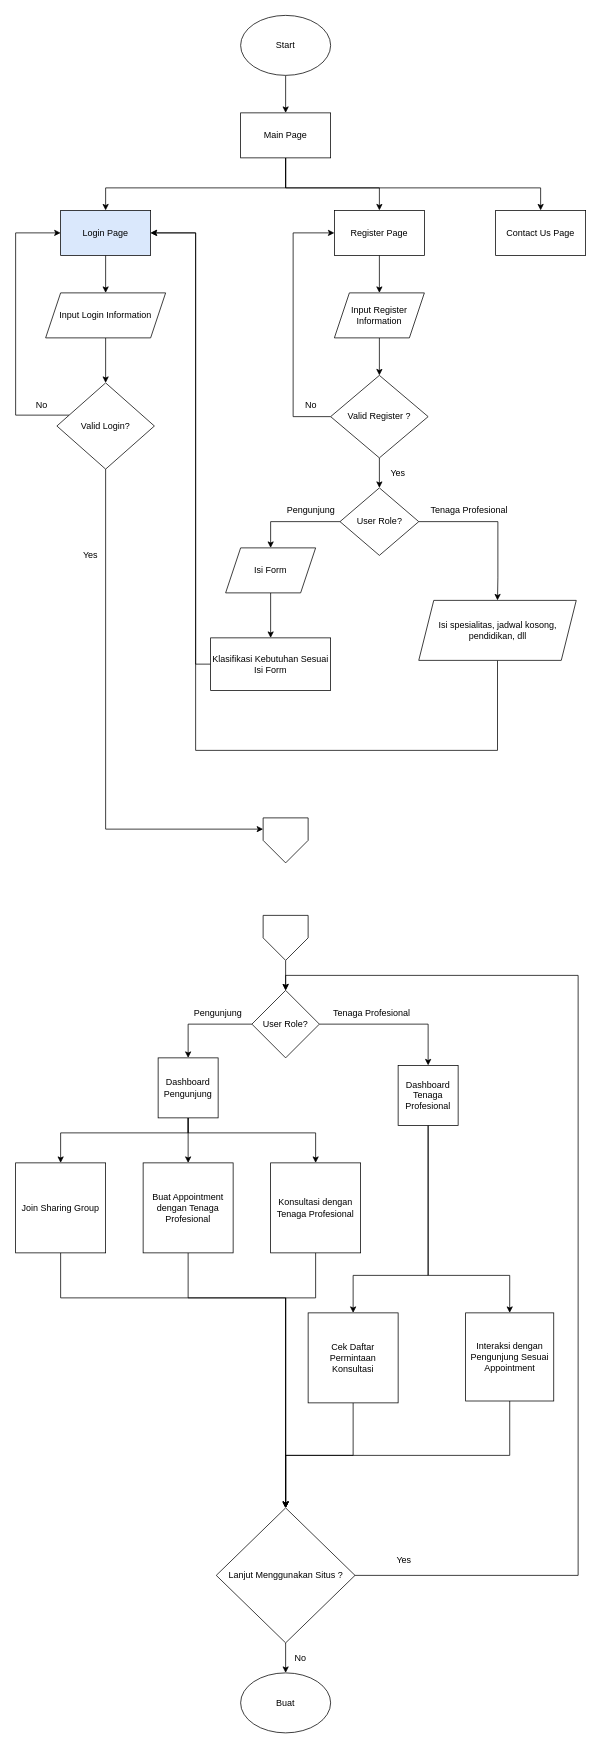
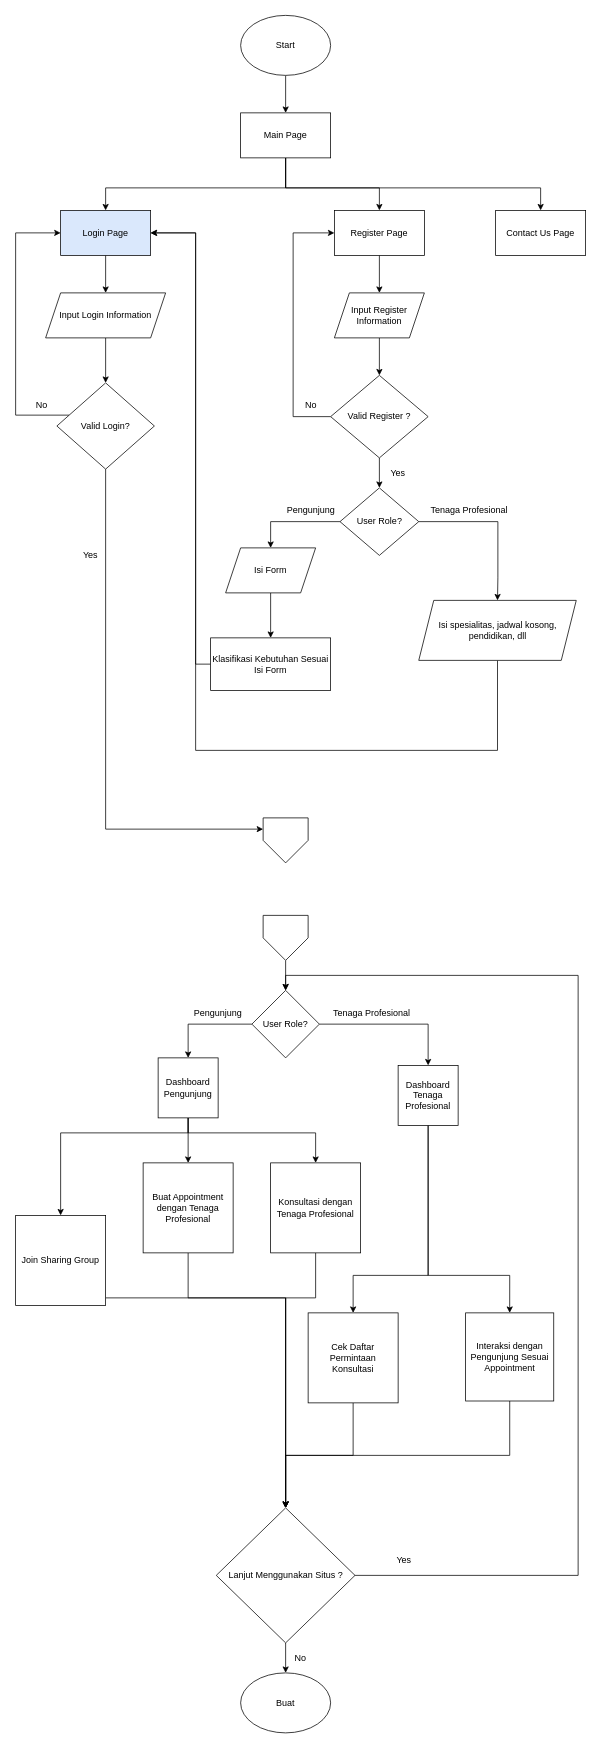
  <mxCell id="0" />
  <mxCell id="1" parent="0" />
  <mxCell id="2" style="edgeStyle=orthogonalEdgeStyle;rounded=0;orthogonalLoop=1;jettySize=auto;html=1;" parent="1" source="3" target="7" edge="1"><mxGeometry relative="1" as="geometry" /></mxCell>
  <mxCell id="3" value="Start" style="ellipse;whiteSpace=wrap;html=1;" parent="1" vertex="1"><mxGeometry x="320" y="20" width="120" height="80" as="geometry" /></mxCell>
  <mxCell id="4" style="edgeStyle=orthogonalEdgeStyle;rounded=0;orthogonalLoop=1;jettySize=auto;html=1;entryX=0.5;entryY=0;entryDx=0;entryDy=0;" parent="1" source="7" target="12" edge="1"><mxGeometry relative="1" as="geometry"><Array as="points"><mxPoint x="380" y="250" /><mxPoint x="720" y="250" /></Array></mxGeometry></mxCell>
  <mxCell id="5" style="edgeStyle=orthogonalEdgeStyle;rounded=0;orthogonalLoop=1;jettySize=auto;html=1;" parent="1" source="7" target="11" edge="1"><mxGeometry relative="1" as="geometry"><Array as="points"><mxPoint x="380" y="250" /><mxPoint x="505" y="250" /></Array></mxGeometry></mxCell>
  <mxCell id="6" style="edgeStyle=orthogonalEdgeStyle;rounded=0;orthogonalLoop=1;jettySize=auto;html=1;entryX=0.5;entryY=0;entryDx=0;entryDy=0;" parent="1" source="7" target="9" edge="1"><mxGeometry relative="1" as="geometry"><Array as="points"><mxPoint x="380" y="250" /><mxPoint x="140" y="250" /></Array></mxGeometry></mxCell>
  <mxCell id="7" value="Main Page" style="rounded=0;whiteSpace=wrap;html=1;" parent="1" vertex="1"><mxGeometry x="320" y="150" width="120" height="60" as="geometry" /></mxCell>
  <mxCell id="8" style="edgeStyle=orthogonalEdgeStyle;rounded=0;orthogonalLoop=1;jettySize=auto;html=1;" parent="1" source="9" target="23" edge="1"><mxGeometry relative="1" as="geometry" /></mxCell>
  <mxCell id="9" value="Login Page" style="rounded=0;whiteSpace=wrap;html=1;fillColor=#dae8fc;" parent="1" vertex="1"><mxGeometry x="80" y="280" width="120" height="60" as="geometry" /></mxCell>
  <mxCell id="10" style="edgeStyle=orthogonalEdgeStyle;rounded=0;orthogonalLoop=1;jettySize=auto;html=1;" parent="1" source="11" target="14" edge="1"><mxGeometry relative="1" as="geometry" /></mxCell>
  <mxCell id="11" value="Register Page" style="rounded=0;whiteSpace=wrap;html=1;" parent="1" vertex="1"><mxGeometry x="445" y="280" width="120" height="60" as="geometry" /></mxCell>
  <mxCell id="12" value="Contact Us Page" style="rounded=0;whiteSpace=wrap;html=1;" parent="1" vertex="1"><mxGeometry x="660" y="280" width="120" height="60" as="geometry" /></mxCell>
  <mxCell id="13" style="edgeStyle=orthogonalEdgeStyle;rounded=0;orthogonalLoop=1;jettySize=auto;html=1;entryX=0.5;entryY=0;entryDx=0;entryDy=0;" parent="1" source="14" target="17" edge="1"><mxGeometry relative="1" as="geometry" /></mxCell>
  <mxCell id="14" value="Input Register Information" style="shape=parallelogram;perimeter=parallelogramPerimeter;whiteSpace=wrap;html=1;fixedSize=1;" parent="1" vertex="1"><mxGeometry x="445" y="390" width="120" height="60" as="geometry" /></mxCell>
  <mxCell id="15" style="edgeStyle=orthogonalEdgeStyle;rounded=0;orthogonalLoop=1;jettySize=auto;html=1;entryX=0;entryY=0.5;entryDx=0;entryDy=0;" parent="1" source="17" target="11" edge="1"><mxGeometry relative="1" as="geometry"><Array as="points"><mxPoint x="390" y="555" /><mxPoint x="390" y="310" /></Array></mxGeometry></mxCell>
  <mxCell id="16" style="edgeStyle=orthogonalEdgeStyle;rounded=0;orthogonalLoop=1;jettySize=auto;html=1;" parent="1" source="17" target="29" edge="1"><mxGeometry relative="1" as="geometry" /></mxCell>
  <mxCell id="17" value="Valid Register ?" style="rhombus;whiteSpace=wrap;html=1;" parent="1" vertex="1"><mxGeometry x="440" y="500" width="130" height="110" as="geometry" /></mxCell>
  <mxCell id="18" style="edgeStyle=orthogonalEdgeStyle;rounded=0;orthogonalLoop=1;jettySize=auto;html=1;entryX=0.5;entryY=0;entryDx=0;entryDy=0;" parent="1" source="19" target="21" edge="1"><mxGeometry relative="1" as="geometry" /></mxCell>
  <mxCell id="19" value="Isi Form" style="shape=parallelogram;perimeter=parallelogramPerimeter;whiteSpace=wrap;html=1;fixedSize=1;" parent="1" vertex="1"><mxGeometry x="300" y="730" width="120" height="60" as="geometry" /></mxCell>
  <mxCell id="20" style="edgeStyle=orthogonalEdgeStyle;rounded=0;orthogonalLoop=1;jettySize=auto;html=1;entryX=1;entryY=0.5;entryDx=0;entryDy=0;" parent="1" source="21" target="9" edge="1"><mxGeometry relative="1" as="geometry"><Array as="points"><mxPoint x="260" y="885" /><mxPoint x="260" y="310" /></Array></mxGeometry></mxCell>
  <mxCell id="21" value="Klasifikasi Kebutuhan Sesuai Isi Form" style="rounded=0;whiteSpace=wrap;html=1;" parent="1" vertex="1"><mxGeometry x="280" y="850" width="160" height="70" as="geometry" /></mxCell>
  <mxCell id="22" style="edgeStyle=orthogonalEdgeStyle;rounded=0;orthogonalLoop=1;jettySize=auto;html=1;" parent="1" source="23" target="26" edge="1"><mxGeometry relative="1" as="geometry" /></mxCell>
  <mxCell id="23" value="Input Login Information" style="shape=parallelogram;perimeter=parallelogramPerimeter;whiteSpace=wrap;html=1;fixedSize=1;" parent="1" vertex="1"><mxGeometry x="60" y="390" width="160" height="60" as="geometry" /></mxCell>
  <mxCell id="24" style="edgeStyle=orthogonalEdgeStyle;rounded=0;orthogonalLoop=1;jettySize=auto;html=1;entryX=0;entryY=0.5;entryDx=0;entryDy=0;" parent="1" source="26" target="9" edge="1"><mxGeometry relative="1" as="geometry"><Array as="points"><mxPoint x="130" y="553" /><mxPoint x="20" y="553" /><mxPoint x="20" y="310" /></Array></mxGeometry></mxCell>
  <mxCell id="25" style="edgeStyle=orthogonalEdgeStyle;rounded=0;orthogonalLoop=1;jettySize=auto;html=1;entryX=0;entryY=0.25;entryDx=0;entryDy=0;" parent="1" source="26" target="32" edge="1"><mxGeometry relative="1" as="geometry"><Array as="points"><mxPoint x="140" y="1105" /></Array></mxGeometry></mxCell>
  <mxCell id="26" value="Valid Login?" style="rhombus;whiteSpace=wrap;html=1;" parent="1" vertex="1"><mxGeometry x="75" y="510" width="130" height="115" as="geometry" /></mxCell>
  <mxCell id="27" style="edgeStyle=orthogonalEdgeStyle;rounded=0;orthogonalLoop=1;jettySize=auto;html=1;entryX=0.5;entryY=0;entryDx=0;entryDy=0;" parent="1" source="29" target="19" edge="1"><mxGeometry relative="1" as="geometry" /></mxCell>
  <mxCell id="28" style="edgeStyle=orthogonalEdgeStyle;rounded=0;orthogonalLoop=1;jettySize=auto;html=1;entryX=0.5;entryY=0;entryDx=0;entryDy=0;" parent="1" source="29" target="31" edge="1"><mxGeometry relative="1" as="geometry"><Array as="points"><mxPoint x="663" y="695" /><mxPoint x="663" y="770" /></Array></mxGeometry></mxCell>
  <mxCell id="29" value="User Role?" style="rhombus;whiteSpace=wrap;html=1;" parent="1" vertex="1"><mxGeometry x="452.5" y="650" width="105" height="90" as="geometry" /></mxCell>
  <mxCell id="30" style="edgeStyle=orthogonalEdgeStyle;rounded=0;orthogonalLoop=1;jettySize=auto;html=1;entryX=1;entryY=0.5;entryDx=0;entryDy=0;" parent="1" source="31" target="9" edge="1"><mxGeometry relative="1" as="geometry"><Array as="points"><mxPoint x="662" y="1000" /><mxPoint x="260" y="1000" /><mxPoint x="260" y="310" /></Array></mxGeometry></mxCell>
  <mxCell id="31" value="Isi spesialitas, jadwal kosong, pendidikan, dll" style="shape=parallelogram;perimeter=parallelogramPerimeter;whiteSpace=wrap;html=1;fixedSize=1;" parent="1" vertex="1"><mxGeometry x="557.5" y="800" width="210" height="80" as="geometry" /></mxCell>
  <mxCell id="32" value="" style="verticalLabelPosition=bottom;verticalAlign=top;html=1;shape=offPageConnector;rounded=0;size=0.5;" parent="1" vertex="1"><mxGeometry x="350" y="1090" width="60" height="60" as="geometry" /></mxCell>
  <mxCell id="33" style="edgeStyle=orthogonalEdgeStyle;rounded=0;orthogonalLoop=1;jettySize=auto;html=1;" parent="1" source="34" target="37" edge="1"><mxGeometry relative="1" as="geometry" /></mxCell>
  <mxCell id="34" value="" style="verticalLabelPosition=bottom;verticalAlign=top;html=1;shape=offPageConnector;rounded=0;size=0.5;" parent="1" vertex="1"><mxGeometry x="350" y="1220" width="60" height="60" as="geometry" /></mxCell>
  <mxCell id="35" style="edgeStyle=orthogonalEdgeStyle;rounded=0;orthogonalLoop=1;jettySize=auto;html=1;entryX=0.5;entryY=0;entryDx=0;entryDy=0;" parent="1" source="37" target="41" edge="1"><mxGeometry relative="1" as="geometry" /></mxCell>
  <mxCell id="36" style="edgeStyle=orthogonalEdgeStyle;rounded=0;orthogonalLoop=1;jettySize=auto;html=1;entryX=0.5;entryY=0;entryDx=0;entryDy=0;" parent="1" source="37" target="44" edge="1"><mxGeometry relative="1" as="geometry" /></mxCell>
  <mxCell id="37" value="User Role?" style="rhombus;whiteSpace=wrap;html=1;" parent="1" vertex="1"><mxGeometry x="335" y="1320" width="90" height="90" as="geometry" /></mxCell>
  <mxCell id="38" style="edgeStyle=orthogonalEdgeStyle;rounded=0;orthogonalLoop=1;jettySize=auto;html=1;entryX=0.5;entryY=0;entryDx=0;entryDy=0;" parent="1" source="41" target="48" edge="1"><mxGeometry relative="1" as="geometry" /></mxCell>
  <mxCell id="39" style="edgeStyle=orthogonalEdgeStyle;rounded=0;orthogonalLoop=1;jettySize=auto;html=1;entryX=0.5;entryY=0;entryDx=0;entryDy=0;" parent="1" source="41" target="46" edge="1"><mxGeometry relative="1" as="geometry"><Array as="points"><mxPoint x="250" y="1510" /><mxPoint x="80" y="1510" /></Array></mxGeometry></mxCell>
  <mxCell id="40" style="edgeStyle=orthogonalEdgeStyle;rounded=0;orthogonalLoop=1;jettySize=auto;html=1;entryX=0.5;entryY=0;entryDx=0;entryDy=0;" parent="1" source="41" target="50" edge="1"><mxGeometry relative="1" as="geometry"><Array as="points"><mxPoint x="250" y="1510" /><mxPoint x="420" y="1510" /></Array></mxGeometry></mxCell>
  <mxCell id="41" value="Dashboard Pengunjung" style="whiteSpace=wrap;html=1;aspect=fixed;" parent="1" vertex="1"><mxGeometry x="210" y="1410" width="80" height="80" as="geometry" /></mxCell>
  <mxCell id="42" style="edgeStyle=orthogonalEdgeStyle;rounded=0;orthogonalLoop=1;jettySize=auto;html=1;entryX=0.5;entryY=0;entryDx=0;entryDy=0;" edge="1" parent="1" source="44" target="52"><mxGeometry relative="1" as="geometry"><Array as="points"><mxPoint x="570" y="1700" /><mxPoint x="470" y="1700" /></Array></mxGeometry></mxCell>
  <mxCell id="43" style="edgeStyle=orthogonalEdgeStyle;rounded=0;orthogonalLoop=1;jettySize=auto;html=1;entryX=0.5;entryY=0;entryDx=0;entryDy=0;" edge="1" parent="1" source="44" target="54"><mxGeometry relative="1" as="geometry"><Array as="points"><mxPoint x="570" y="1700" /><mxPoint x="679" y="1700" /></Array></mxGeometry></mxCell>
  <mxCell id="44" value="Dashboard&lt;br&gt;Tenaga Profesional" style="whiteSpace=wrap;html=1;aspect=fixed;" parent="1" vertex="1"><mxGeometry x="530" y="1420" width="80" height="80" as="geometry" /></mxCell>
  <mxCell id="45" style="edgeStyle=orthogonalEdgeStyle;rounded=0;orthogonalLoop=1;jettySize=auto;html=1;entryX=0.5;entryY=0;entryDx=0;entryDy=0;" edge="1" parent="1" source="46" target="57"><mxGeometry relative="1" as="geometry"><Array as="points"><mxPoint x="80" y="1730" /><mxPoint x="380" y="1730" /></Array></mxGeometry></mxCell>
- <mxCell id="46" value="Join Sharing Group" style="whiteSpace=wrap;html=1;aspect=fixed;" parent="1" vertex="1"><mxGeometry x="20" y="1550" width="120" height="120" as="geometry" /></mxCell>
+ <mxCell id="46" value="Join Sharing Group" style="whiteSpace=wrap;html=1;aspect=fixed;" parent="1" vertex="1"><mxGeometry x="20" y="1620" width="120" height="120" as="geometry" /></mxCell>
  <mxCell id="47" style="edgeStyle=orthogonalEdgeStyle;rounded=0;orthogonalLoop=1;jettySize=auto;html=1;" edge="1" parent="1" source="48" target="57"><mxGeometry relative="1" as="geometry"><Array as="points"><mxPoint x="250" y="1730" /><mxPoint x="380" y="1730" /></Array></mxGeometry></mxCell>
  <mxCell id="48" value="Buat Appointment dengan Tenaga Profesional" style="whiteSpace=wrap;html=1;aspect=fixed;" parent="1" vertex="1"><mxGeometry x="190" y="1550" width="120" height="120" as="geometry" /></mxCell>
  <mxCell id="49" style="edgeStyle=orthogonalEdgeStyle;rounded=0;orthogonalLoop=1;jettySize=auto;html=1;" edge="1" parent="1" source="50" target="57"><mxGeometry relative="1" as="geometry"><Array as="points"><mxPoint x="420" y="1730" /><mxPoint x="380" y="1730" /></Array></mxGeometry></mxCell>
  <mxCell id="50" value="Konsultasi dengan Tenaga Profesional" style="whiteSpace=wrap;html=1;aspect=fixed;" parent="1" vertex="1"><mxGeometry x="360" y="1550" width="120" height="120" as="geometry" /></mxCell>
  <mxCell id="51" style="edgeStyle=orthogonalEdgeStyle;rounded=0;orthogonalLoop=1;jettySize=auto;html=1;entryX=0.5;entryY=0;entryDx=0;entryDy=0;" edge="1" parent="1" source="52" target="57"><mxGeometry relative="1" as="geometry" /></mxCell>
  <mxCell id="52" value="Cek Daftar Permintaan Konsultasi" style="whiteSpace=wrap;html=1;aspect=fixed;" parent="1" vertex="1"><mxGeometry x="410" y="1750" width="120" height="120" as="geometry" /></mxCell>
  <mxCell id="53" style="edgeStyle=orthogonalEdgeStyle;rounded=0;orthogonalLoop=1;jettySize=auto;html=1;" edge="1" parent="1" source="54" target="57"><mxGeometry relative="1" as="geometry"><Array as="points"><mxPoint x="679" y="1940" /><mxPoint x="380" y="1940" /></Array></mxGeometry></mxCell>
  <mxCell id="54" value="Interaksi dengan Pengunjung Sesuai Appointment" style="whiteSpace=wrap;html=1;aspect=fixed;" parent="1" vertex="1"><mxGeometry x="620" y="1750" width="117.5" height="117.5" as="geometry" /></mxCell>
  <mxCell id="55" style="edgeStyle=orthogonalEdgeStyle;rounded=0;orthogonalLoop=1;jettySize=auto;html=1;entryX=0.5;entryY=0;entryDx=0;entryDy=0;" edge="1" parent="1" source="57" target="58"><mxGeometry relative="1" as="geometry" /></mxCell>
  <mxCell id="56" style="edgeStyle=orthogonalEdgeStyle;rounded=0;orthogonalLoop=1;jettySize=auto;html=1;entryX=0.5;entryY=0;entryDx=0;entryDy=0;" edge="1" parent="1" source="57" target="37"><mxGeometry relative="1" as="geometry"><Array as="points"><mxPoint x="380" y="2100" /><mxPoint x="770" y="2100" /><mxPoint x="770" y="1300" /><mxPoint x="380" y="1300" /></Array></mxGeometry></mxCell>
  <mxCell id="57" value="Lanjut Menggunakan Situs ?" style="rhombus;whiteSpace=wrap;html=1;" vertex="1" parent="1"><mxGeometry x="287.5" y="2010" width="185" height="180" as="geometry" /></mxCell>
  <mxCell id="58" value="Buat" style="ellipse;whiteSpace=wrap;html=1;" vertex="1" parent="1"><mxGeometry x="320" y="2230" width="120" height="80" as="geometry" /></mxCell>
  <mxCell id="59" value="Yes" style="text;html=1;strokeColor=none;fillColor=none;align=center;verticalAlign=middle;whiteSpace=wrap;rounded=0;" vertex="1" parent="1"><mxGeometry x="510" y="620" width="40" height="20" as="geometry" /></mxCell>
  <mxCell id="60" value="Yes" style="text;html=1;strokeColor=none;fillColor=none;align=center;verticalAlign=middle;whiteSpace=wrap;rounded=0;" vertex="1" parent="1"><mxGeometry x="100" y="730" width="40" height="20" as="geometry" /></mxCell>
  <mxCell id="61" value="Yes" style="text;html=1;strokeColor=none;fillColor=none;align=center;verticalAlign=middle;whiteSpace=wrap;rounded=0;" vertex="1" parent="1"><mxGeometry x="517.5" y="2070" width="40" height="20" as="geometry" /></mxCell>
  <mxCell id="62" value="No" style="text;html=1;strokeColor=none;fillColor=none;align=center;verticalAlign=middle;whiteSpace=wrap;rounded=0;" vertex="1" parent="1"><mxGeometry x="35" y="530" width="40" height="20" as="geometry" /></mxCell>
  <mxCell id="63" value="No" style="text;html=1;strokeColor=none;fillColor=none;align=center;verticalAlign=middle;whiteSpace=wrap;rounded=0;" vertex="1" parent="1"><mxGeometry x="394" y="530" width="40" height="20" as="geometry" /></mxCell>
  <mxCell id="64" value="No" style="text;html=1;strokeColor=none;fillColor=none;align=center;verticalAlign=middle;whiteSpace=wrap;rounded=0;" vertex="1" parent="1"><mxGeometry x="380" y="2200" width="40" height="20" as="geometry" /></mxCell>
  <mxCell id="65" value="Pengunjung" style="text;html=1;strokeColor=none;fillColor=none;align=center;verticalAlign=middle;whiteSpace=wrap;rounded=0;" vertex="1" parent="1"><mxGeometry x="394" y="670" width="40" height="20" as="geometry" /></mxCell>
  <mxCell id="66" value="Tenaga Profesional" style="text;html=1;strokeColor=none;fillColor=none;align=center;verticalAlign=middle;whiteSpace=wrap;rounded=0;" vertex="1" parent="1"><mxGeometry x="550" y="670" width="150" height="20" as="geometry" /></mxCell>
  <mxCell id="67" value="Pengunjung" style="text;html=1;strokeColor=none;fillColor=none;align=center;verticalAlign=middle;whiteSpace=wrap;rounded=0;" vertex="1" parent="1"><mxGeometry x="270" y="1340" width="40" height="20" as="geometry" /></mxCell>
  <mxCell id="68" value="Tenaga Profesional" style="text;html=1;strokeColor=none;fillColor=none;align=center;verticalAlign=middle;whiteSpace=wrap;rounded=0;" vertex="1" parent="1"><mxGeometry x="420" y="1340" width="150" height="20" as="geometry" /></mxCell>
